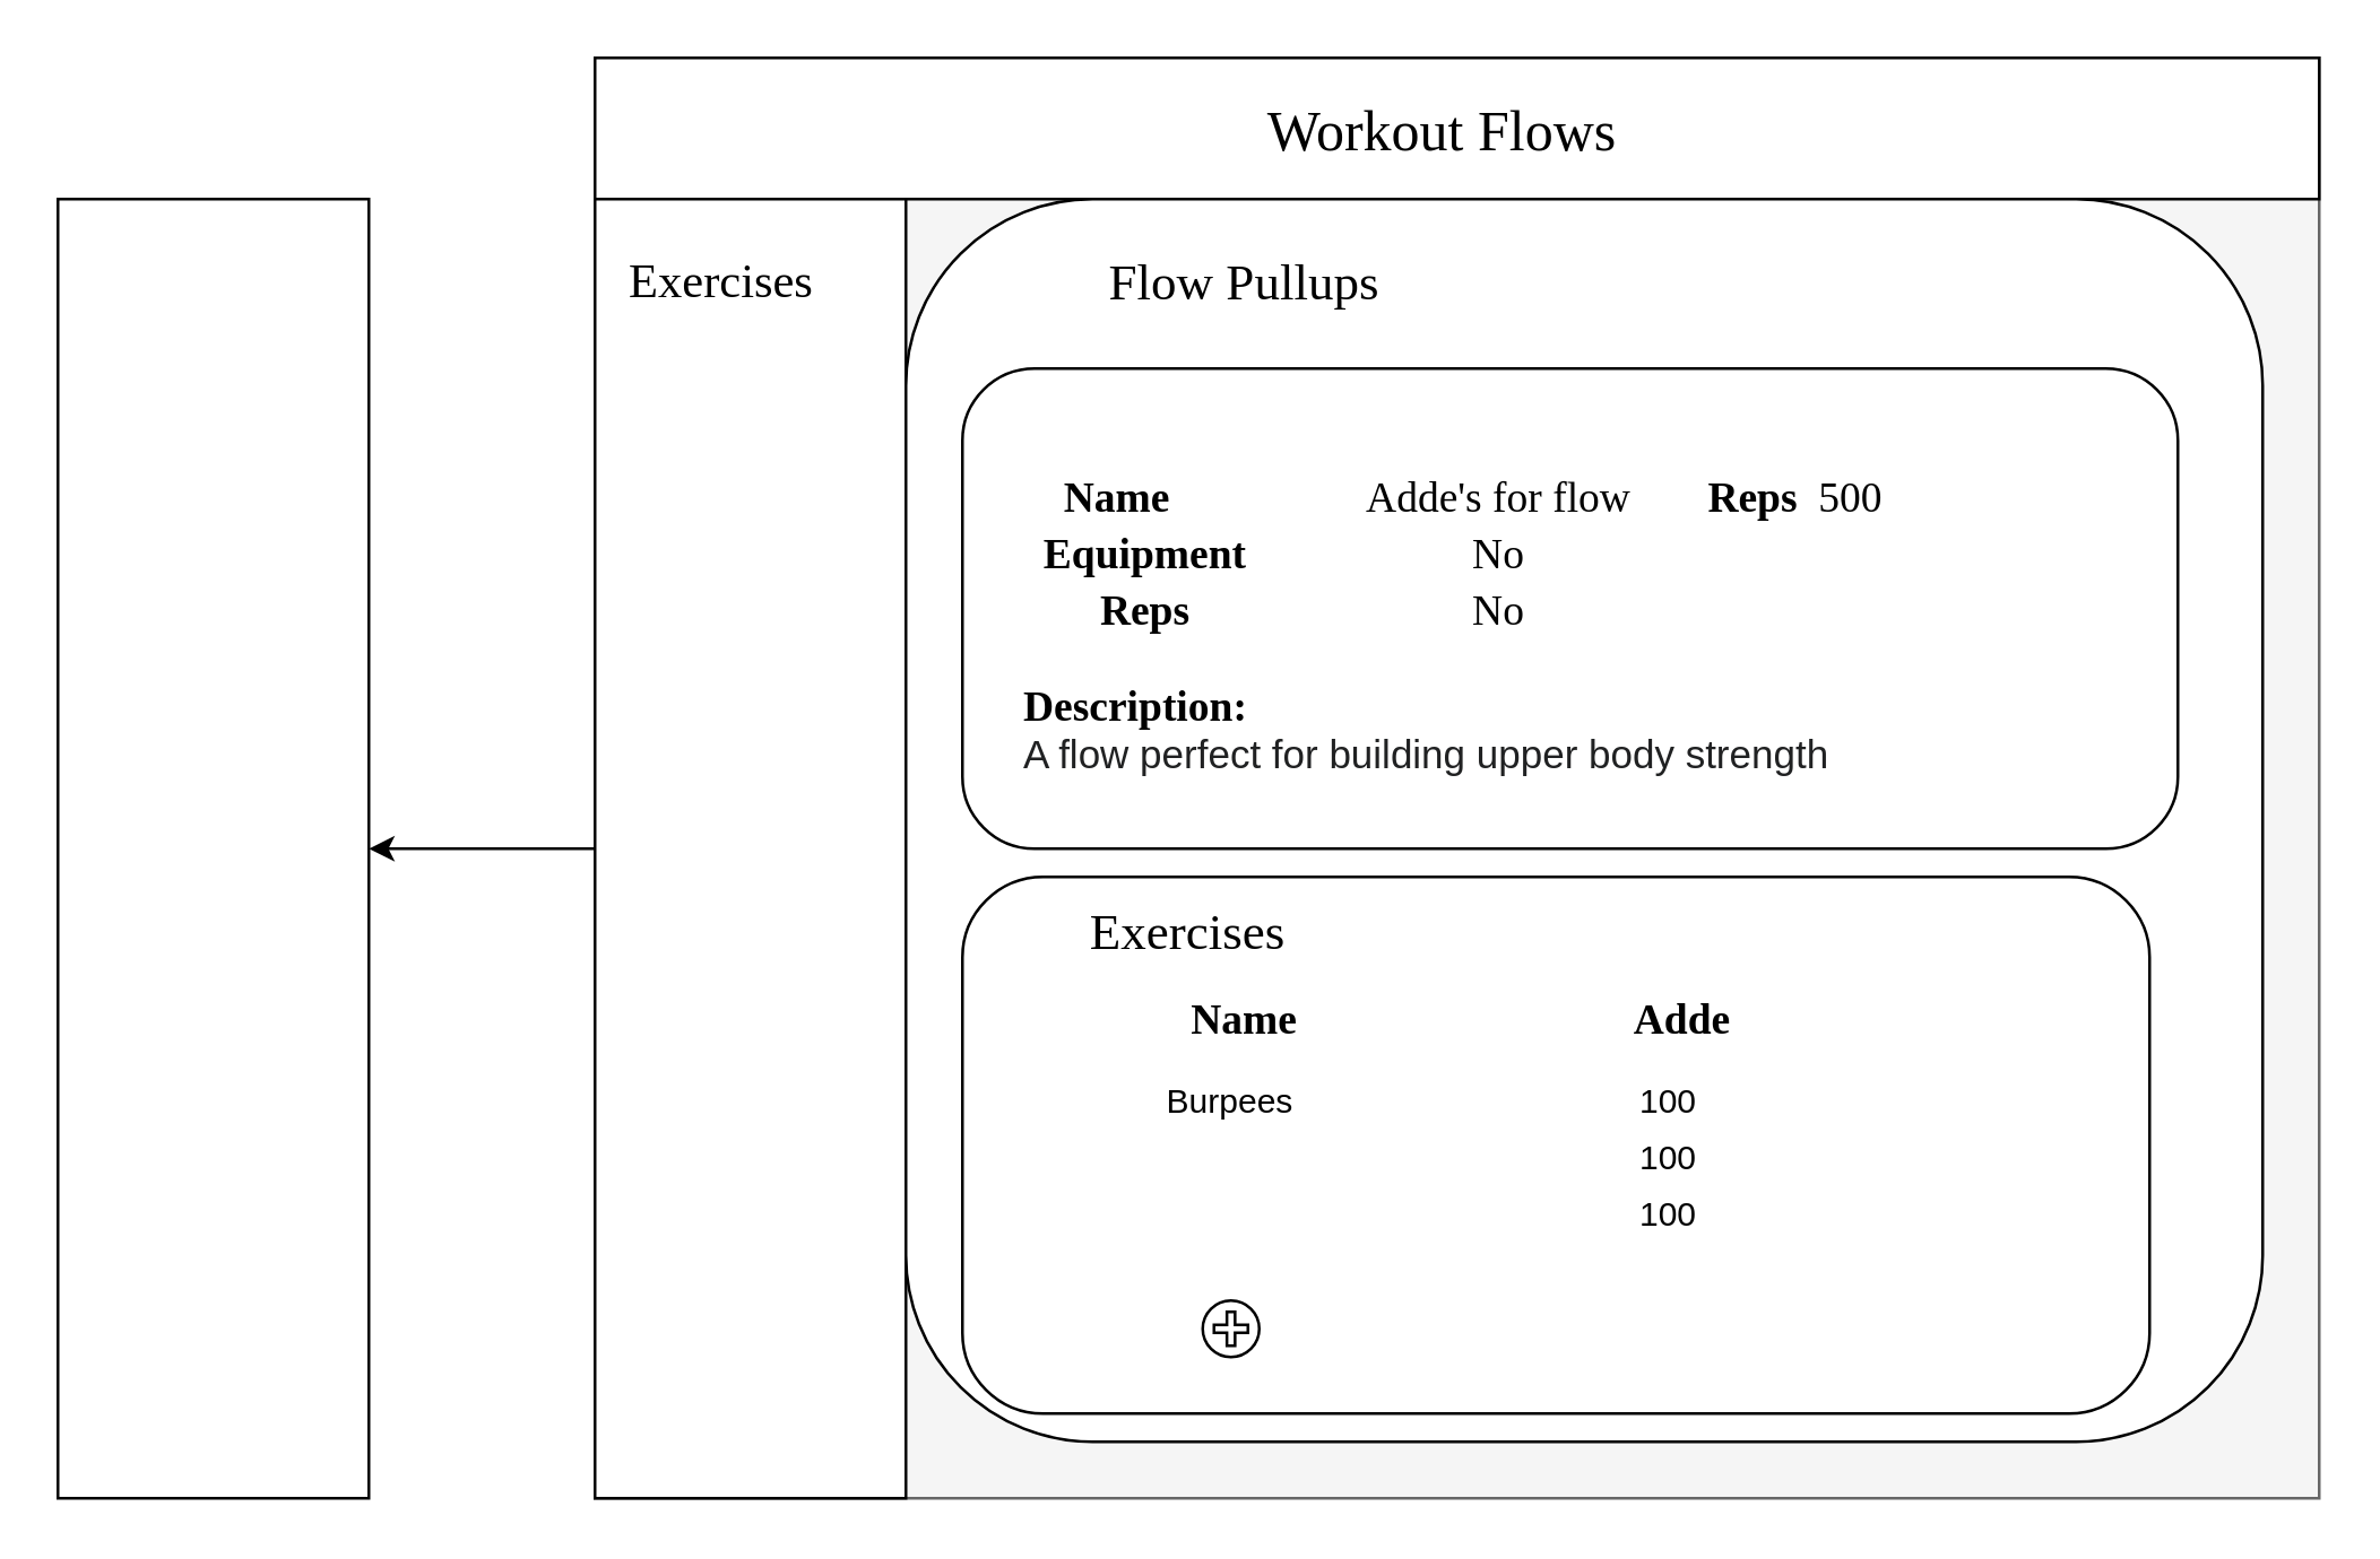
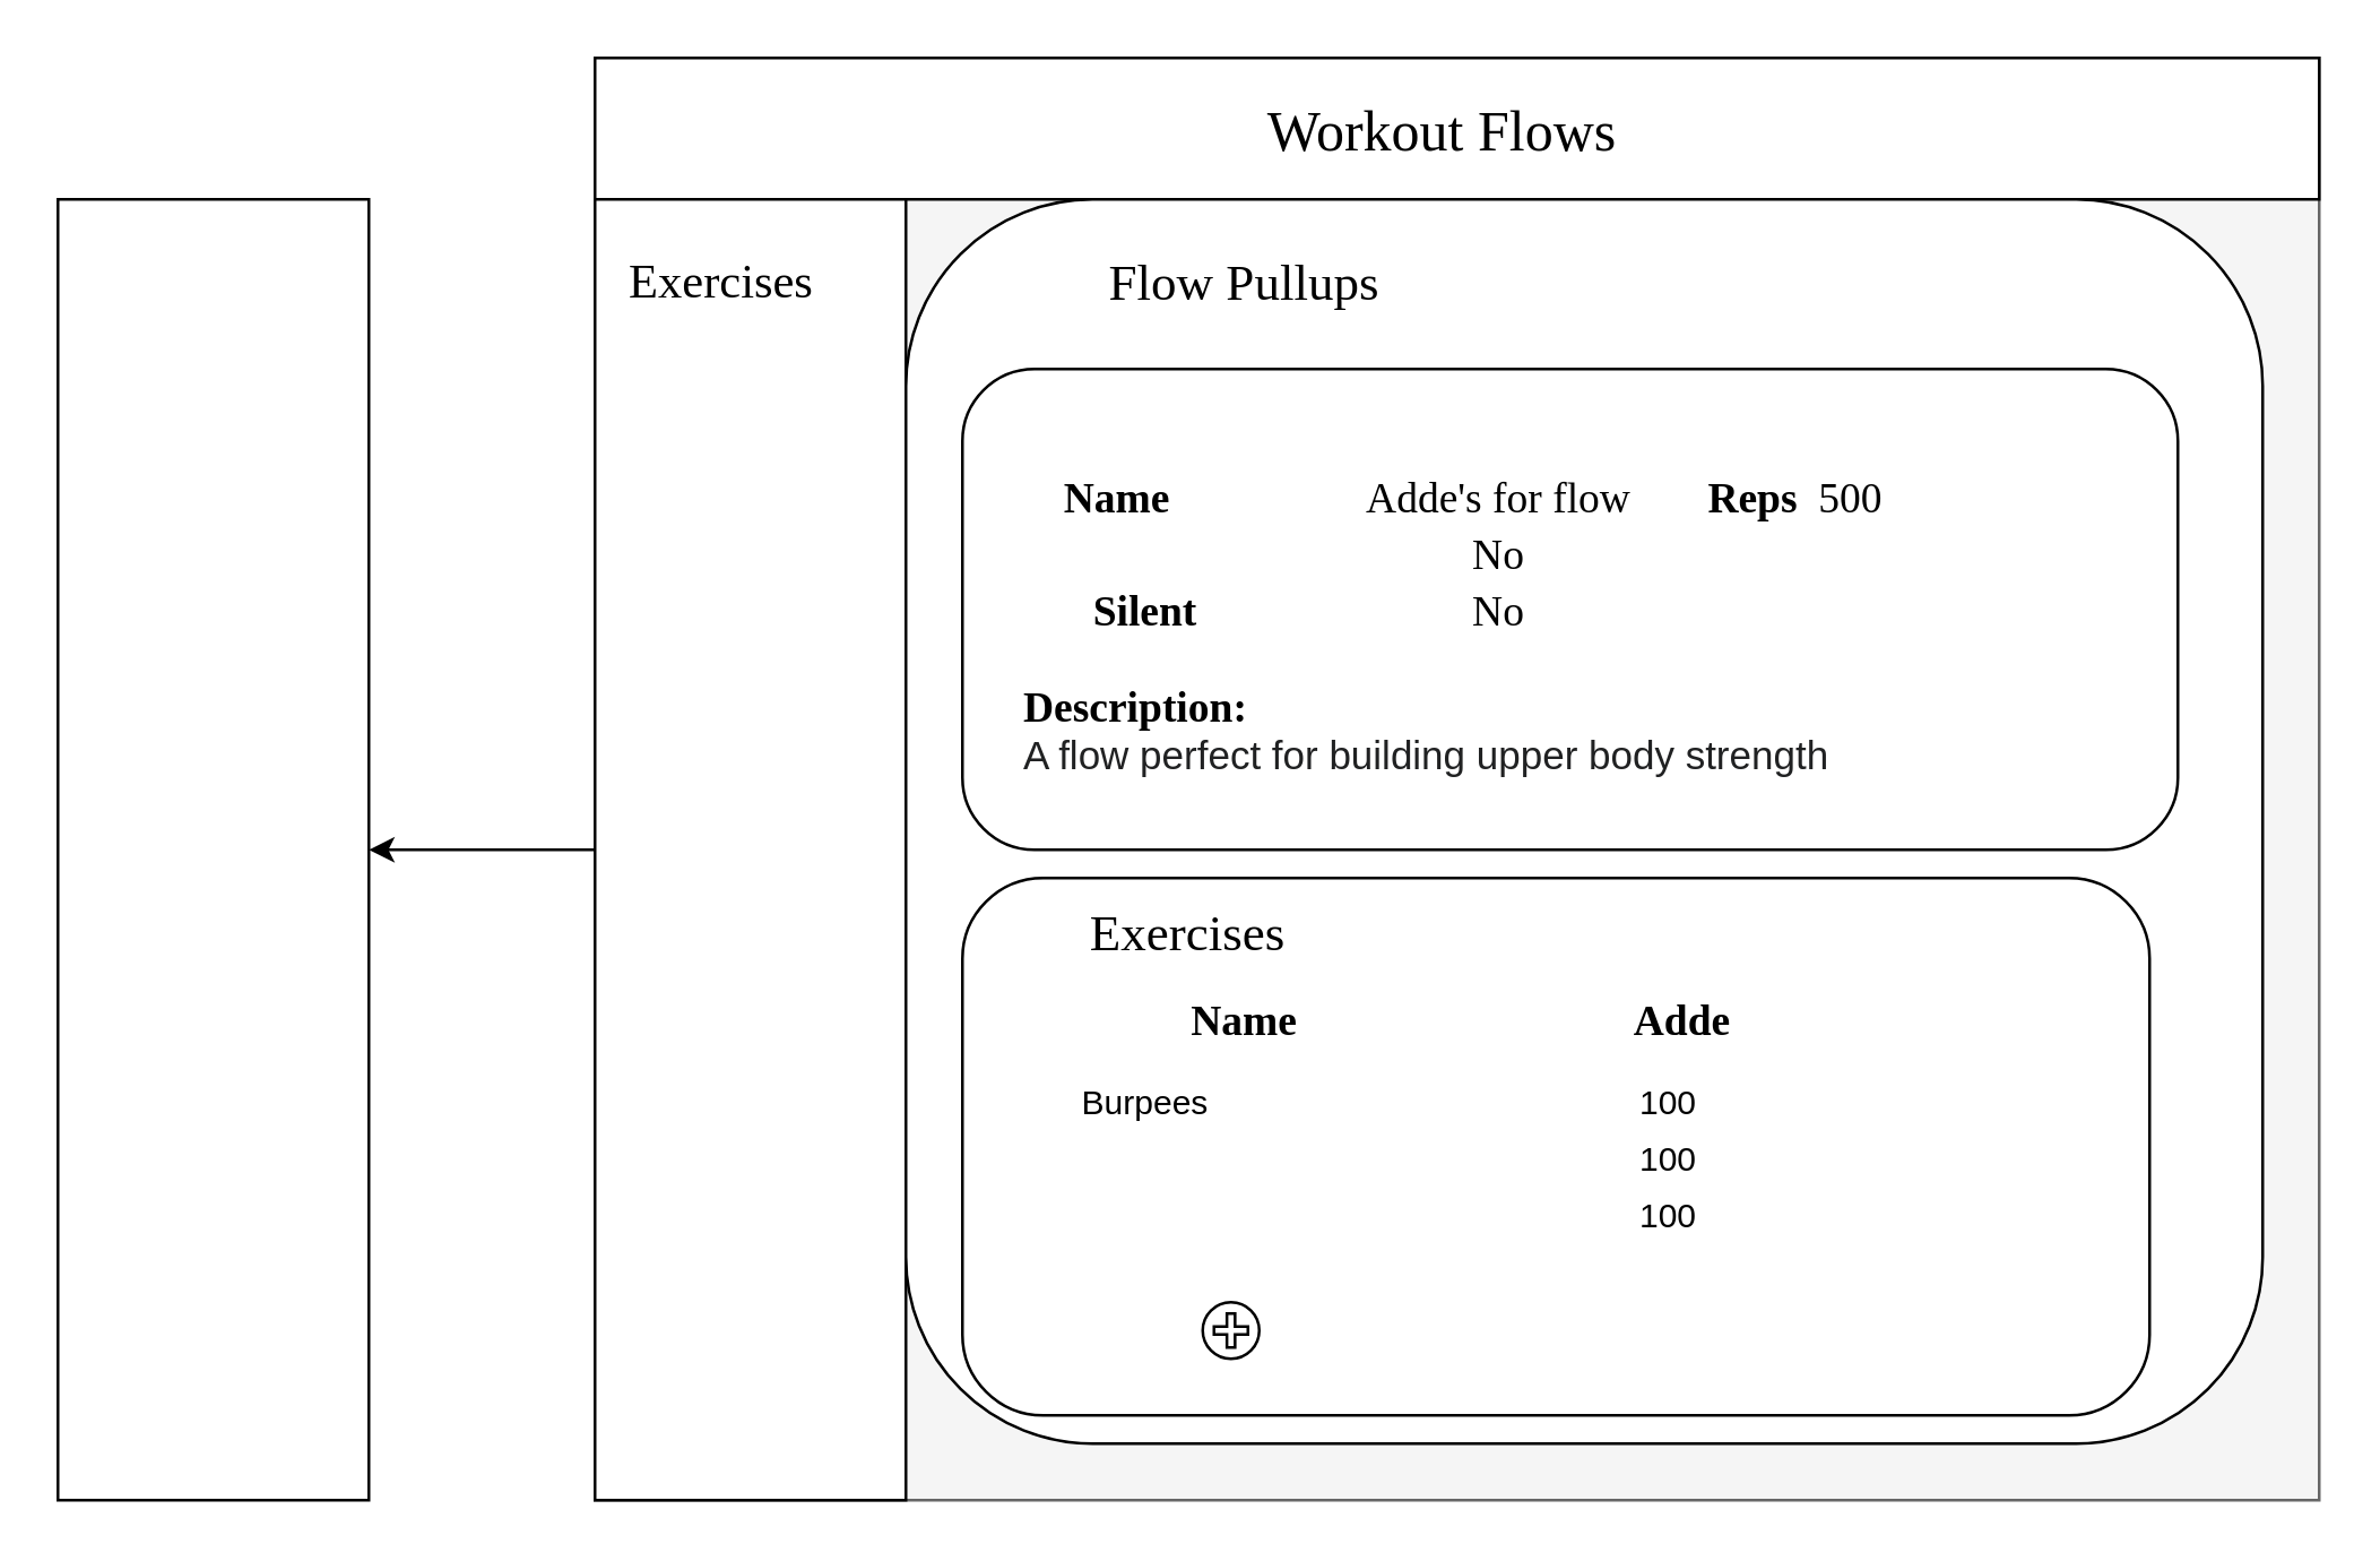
  <mxCell id="0" />
  <mxCell id="1" parent="0" />
  <mxCell id="2" value="" style="rounded=0;whiteSpace=wrap;html=1;fillColor=#f5f5f5;strokeColor=#666666;fontColor=#333333;" parent="1" vertex="1"><mxGeometry x="210" y="20" width="610" height="510" as="geometry" /></mxCell>
  <mxCell id="3" value="&lt;h1&gt;&lt;font style=&quot;font-size: 16px&quot; face=&quot;Georgia&quot;&gt;Workout Flows&lt;/font&gt;&lt;/h1&gt;" style="text;html=1;strokeColor=none;fillColor=none;align=center;verticalAlign=middle;whiteSpace=wrap;rounded=0;" parent="1" vertex="1"><mxGeometry x="350" y="30" width="330" height="20" as="geometry" /></mxCell>
  <mxCell id="4" value="" style="rounded=0;whiteSpace=wrap;html=1;" parent="1" vertex="1"><mxGeometry x="210" y="20" width="610" height="50" as="geometry" /></mxCell>
  <mxCell id="5" value="&lt;font face=&quot;Garamond&quot; style=&quot;font-size: 20px&quot;&gt;Workout Flows&lt;/font&gt;" style="text;html=1;strokeColor=none;fillColor=none;align=center;verticalAlign=middle;whiteSpace=wrap;rounded=0;" parent="1" vertex="1"><mxGeometry x="400" y="35" width="220" height="20" as="geometry" /></mxCell>
  <mxCell id="6" value="" style="edgeStyle=orthogonalEdgeStyle;rounded=0;orthogonalLoop=1;jettySize=auto;html=1;" edge="1" parent="1" source="7" target="8"><mxGeometry relative="1" as="geometry" /></mxCell>
  <mxCell id="7" value="" style="rounded=0;whiteSpace=wrap;html=1;" parent="1" vertex="1"><mxGeometry x="210" y="70" width="110" height="460" as="geometry" /></mxCell>
  <mxCell id="8" value="" style="rounded=0;whiteSpace=wrap;html=1;" vertex="1" parent="1"><mxGeometry x="20" y="70" width="110" height="460" as="geometry" /></mxCell>
  <mxCell id="9" value="" style="rounded=1;whiteSpace=wrap;html=1;" parent="1" vertex="1"><mxGeometry x="320" y="70" width="480" height="440" as="geometry" /></mxCell>
  <mxCell id="10" value="&lt;font face=&quot;Garamond&quot; style=&quot;font-size: 17px&quot;&gt;Exercises&lt;/font&gt;" style="text;html=1;strokeColor=none;fillColor=none;align=center;verticalAlign=middle;whiteSpace=wrap;rounded=0;" parent="1" vertex="1"><mxGeometry x="220" y="90" width="70" height="20" as="geometry" /></mxCell>
  <mxCell id="11" value="" style="rounded=1;whiteSpace=wrap;html=1;" parent="1" vertex="1"><mxGeometry x="340" y="130" width="430" height="170" as="geometry" /></mxCell>
  <mxCell id="12" value="&lt;font style=&quot;font-size: 18px&quot; face=&quot;Garamond&quot;&gt;Flow Pullups&lt;/font&gt;" style="text;html=1;strokeColor=none;fillColor=none;align=center;verticalAlign=middle;whiteSpace=wrap;rounded=0;" parent="1" vertex="1"><mxGeometry x="370" y="90" width="140" height="20" as="geometry" /></mxCell>
  <mxCell id="13" value="&lt;font style=&quot;font-size: 15px&quot; face=&quot;Garamond&quot;&gt;&lt;b&gt;Name&lt;/b&gt;&lt;/font&gt;" style="text;html=1;strokeColor=none;fillColor=none;align=center;verticalAlign=middle;whiteSpace=wrap;rounded=0;" parent="1" vertex="1"><mxGeometry x="360" y="165" width="70" height="20" as="geometry" /></mxCell>
  <mxCell id="14" value="&lt;font style=&quot;font-size: 15px&quot; face=&quot;Garamond&quot;&gt;Adde's for flow&lt;/font&gt;" style="text;html=1;strokeColor=none;fillColor=none;align=center;verticalAlign=middle;whiteSpace=wrap;rounded=0;" parent="1" vertex="1"><mxGeometry x="460" y="165" width="140" height="20" as="geometry" /></mxCell>
- <mxCell id="15" value="&lt;font style=&quot;font-size: 15px&quot; face=&quot;Garamond&quot;&gt;&lt;b&gt;Equipment&lt;/b&gt;&lt;/font&gt;" style="text;html=1;strokeColor=none;fillColor=none;align=center;verticalAlign=middle;whiteSpace=wrap;rounded=0;" parent="1" vertex="1"><mxGeometry x="360" y="185" width="90" height="20" as="geometry" /></mxCell>
  <mxCell id="16" value="&lt;font style=&quot;font-size: 15px&quot; face=&quot;Garamond&quot;&gt;&lt;b&gt;Description:&lt;br&gt;&lt;/b&gt;&lt;/font&gt;&lt;span style=&quot;color: rgb(32 , 33 , 34) ; font-family: sans-serif ; font-size: 14px ; background-color: rgb(255 , 255 , 255)&quot;&gt;A flow perfect for building upper body strength&lt;/span&gt;" style="text;html=1;strokeColor=none;fillColor=none;align=left;verticalAlign=middle;whiteSpace=wrap;rounded=0;" parent="1" vertex="1"><mxGeometry x="360" y="220" width="400" height="75" as="geometry" /></mxCell>
- <mxCell id="17" value="&lt;font style=&quot;font-size: 15px&quot; face=&quot;Garamond&quot;&gt;&lt;b&gt;Reps&lt;/b&gt;&lt;/font&gt;" style="text;html=1;strokeColor=none;fillColor=none;align=center;verticalAlign=middle;whiteSpace=wrap;rounded=0;" vertex="1" parent="1"><mxGeometry x="360" y="205" width="90" height="20" as="geometry" /></mxCell>
+ <mxCell id="17" value="&lt;font style=&quot;font-size: 15px&quot; face=&quot;Garamond&quot;&gt;&lt;b&gt;Silent&lt;/b&gt;&lt;/font&gt;" style="text;html=1;strokeColor=none;fillColor=none;align=center;verticalAlign=middle;whiteSpace=wrap;rounded=0;" vertex="1" parent="1"><mxGeometry x="360" y="205" width="90" height="20" as="geometry" /></mxCell>
  <mxCell id="18" value="&lt;font style=&quot;font-size: 15px&quot; face=&quot;Garamond&quot;&gt;No&lt;/font&gt;" style="text;html=1;strokeColor=none;fillColor=none;align=center;verticalAlign=middle;whiteSpace=wrap;rounded=0;" vertex="1" parent="1"><mxGeometry x="460" y="185" width="140" height="20" as="geometry" /></mxCell>
  <mxCell id="19" value="&lt;font style=&quot;font-size: 15px&quot; face=&quot;Garamond&quot;&gt;No&lt;/font&gt;" style="text;html=1;strokeColor=none;fillColor=none;align=center;verticalAlign=middle;whiteSpace=wrap;rounded=0;" vertex="1" parent="1"><mxGeometry x="460" y="205" width="140" height="20" as="geometry" /></mxCell>
  <mxCell id="20" value="" style="rounded=1;whiteSpace=wrap;html=1;" vertex="1" parent="1"><mxGeometry x="340" y="310" width="420" height="190" as="geometry" /></mxCell>
  <mxCell id="21" value="&lt;font style=&quot;font-size: 18px&quot; face=&quot;Garamond&quot;&gt;Exercises&lt;/font&gt;" style="text;html=1;strokeColor=none;fillColor=none;align=center;verticalAlign=middle;whiteSpace=wrap;rounded=0;" vertex="1" parent="1"><mxGeometry x="350" y="320" width="140" height="20" as="geometry" /></mxCell>
  <mxCell id="22" value="&lt;font style=&quot;font-size: 15px&quot; face=&quot;Garamond&quot;&gt;&lt;b&gt;Name&lt;/b&gt;&lt;/font&gt;" style="text;html=1;strokeColor=none;fillColor=none;align=center;verticalAlign=middle;whiteSpace=wrap;rounded=0;" vertex="1" parent="1"><mxGeometry x="405" y="350" width="70" height="20" as="geometry" /></mxCell>
  <mxCell id="23" value="&lt;font style=&quot;font-size: 15px&quot; face=&quot;Garamond&quot;&gt;&lt;b&gt;Reps&amp;nbsp; &lt;/b&gt;500&lt;/font&gt;" style="text;html=1;strokeColor=none;fillColor=none;align=center;verticalAlign=middle;whiteSpace=wrap;rounded=0;" vertex="1" parent="1"><mxGeometry x="600" y="165" width="70" height="20" as="geometry" /></mxCell>
  <mxCell id="24" value="&lt;font style=&quot;font-size: 15px&quot; face=&quot;Garamond&quot;&gt;&lt;b&gt;Adde&lt;/b&gt;&lt;/font&gt;" style="text;html=1;strokeColor=none;fillColor=none;align=center;verticalAlign=middle;whiteSpace=wrap;rounded=0;" vertex="1" parent="1"><mxGeometry x="560" y="350" width="70" height="20" as="geometry" /></mxCell>
  <mxCell id="25" value="100" style="text;html=1;strokeColor=none;fillColor=none;align=center;verticalAlign=middle;whiteSpace=wrap;rounded=0;" vertex="1" parent="1"><mxGeometry x="570" y="400" width="40" height="20" as="geometry" /></mxCell>
  <mxCell id="26" value="100" style="text;html=1;strokeColor=none;fillColor=none;align=center;verticalAlign=middle;whiteSpace=wrap;rounded=0;" vertex="1" parent="1"><mxGeometry x="570" y="380" width="40" height="20" as="geometry" /></mxCell>
- <mxCell id="27" value="Burpees" style="text;html=1;strokeColor=none;fillColor=none;align=center;verticalAlign=middle;whiteSpace=wrap;rounded=0;" vertex="1" parent="1"><mxGeometry x="400" y="380" width="70" height="20" as="geometry" /></mxCell>
+ <mxCell id="27" value="Burpees" style="text;html=1;strokeColor=none;fillColor=none;align=center;verticalAlign=middle;whiteSpace=wrap;rounded=0;" vertex="1" parent="1"><mxGeometry x="370" y="380" width="70" height="20" as="geometry" /></mxCell>
  <mxCell id="28" value="100" style="text;html=1;strokeColor=none;fillColor=none;align=center;verticalAlign=middle;whiteSpace=wrap;rounded=0;" vertex="1" parent="1"><mxGeometry x="570" y="420" width="40" height="20" as="geometry" /></mxCell>
  <mxCell id="29" value="" style="shape=mxgraph.bpmn.shape;html=1;verticalLabelPosition=bottom;labelBackgroundColor=#ffffff;verticalAlign=top;align=center;perimeter=ellipsePerimeter;outlineConnect=0;outline=standard;symbol=parallelMultiple;" vertex="1" parent="1"><mxGeometry x="425" y="460" width="20" height="20" as="geometry" /></mxCell>
